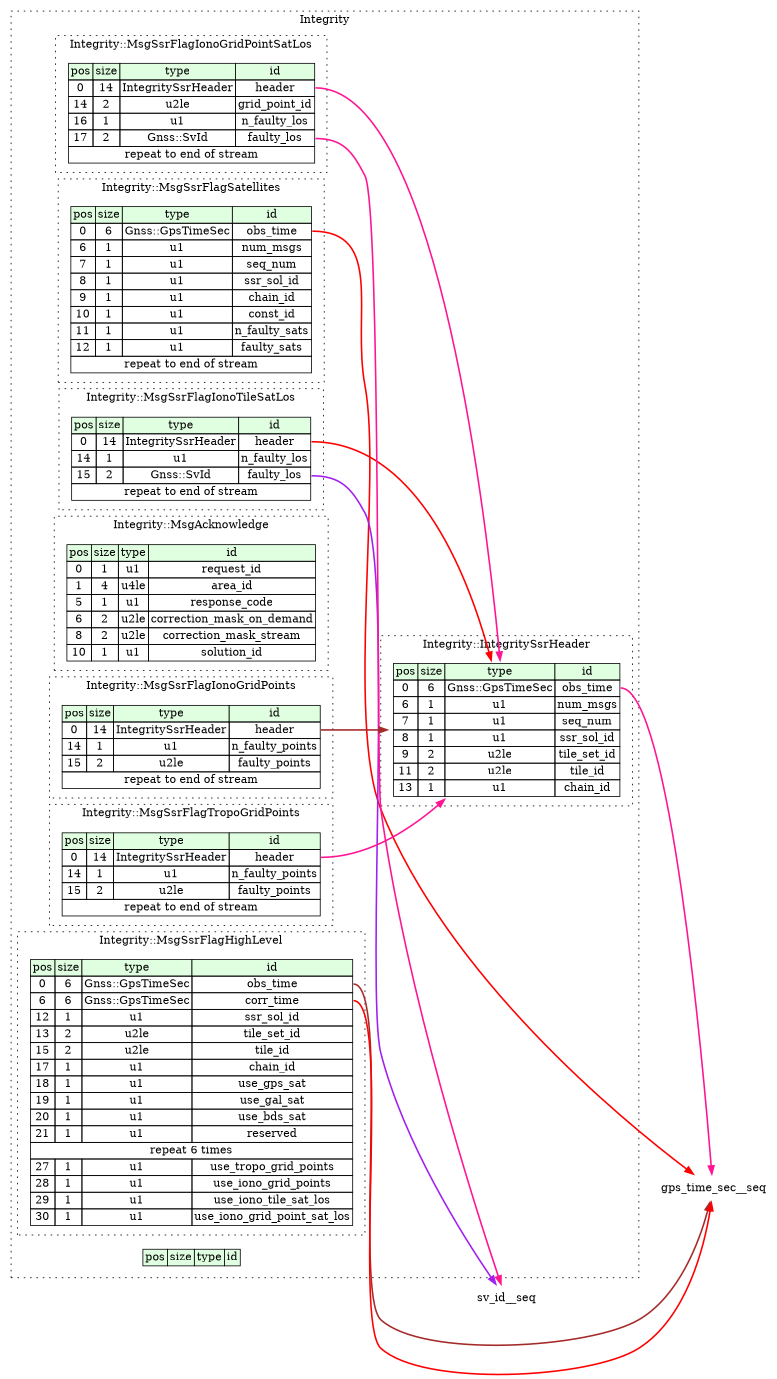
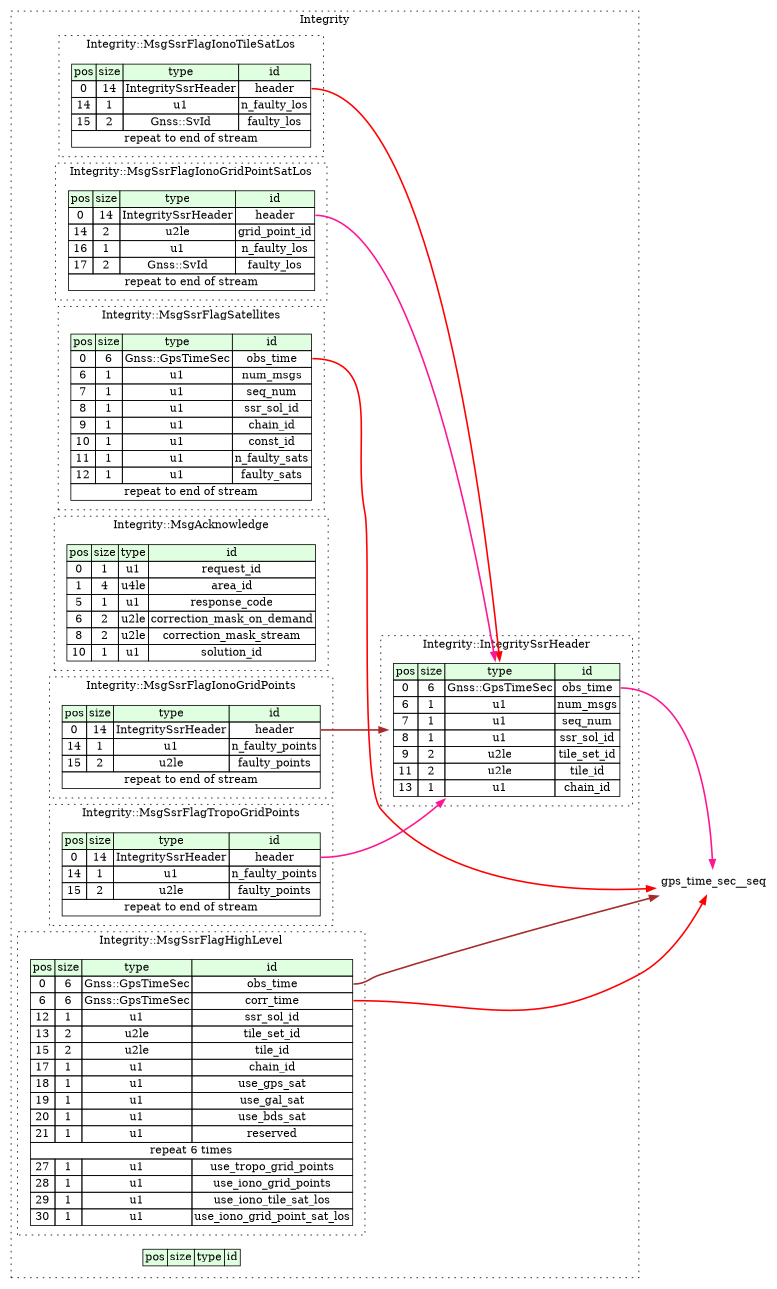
  digraph {
    rankdir=LR
    node [shape=plaintext]
    edge [style=bold tailport=header_type color=deeppink]
    n1 [label=<<TABLE BORDER="0" CELLBORDER="1" CELLSPACING="0"> 				<TR><TD BGCOLOR="#E0FFE0">pos</TD><TD BGCOLOR="#E0FFE0">size</TD><TD BGCOLOR="#E0FFE0">type</TD><TD BGCOLOR="#E0FFE0">id</TD></TR> 				<TR><TD PORT="obs_time_pos">0</TD><TD PORT="obs_time_size">6</TD><TD>Gnss::GpsTimeSec</TD><TD PORT="obs_time_type">obs_time</TD></TR> 				<TR><TD PORT="num_msgs_pos">6</TD><TD PORT="num_msgs_size">1</TD><TD>u1</TD><TD PORT="num_msgs_type">num_msgs</TD></TR> 				<TR><TD PORT="seq_num_pos">7</TD><TD PORT="seq_num_size">1</TD><TD>u1</TD><TD PORT="seq_num_type">seq_num</TD></TR> 				<TR><TD PORT="ssr_sol_id_pos">8</TD><TD PORT="ssr_sol_id_size">1</TD><TD>u1</TD><TD PORT="ssr_sol_id_type">ssr_sol_id</TD></TR> 				<TR><TD PORT="chain_id_pos">9</TD><TD PORT="chain_id_size">1</TD><TD>u1</TD><TD PORT="chain_id_type">chain_id</TD></TR> 				<TR><TD PORT="const_id_pos">10</TD><TD PORT="const_id_size">1</TD><TD>u1</TD><TD PORT="const_id_type">const_id</TD></TR> 				<TR><TD PORT="n_faulty_sats_pos">11</TD><TD PORT="n_faulty_sats_size">1</TD><TD>u1</TD><TD PORT="n_faulty_sats_type">n_faulty_sats</TD></TR> 				<TR><TD PORT="faulty_sats_pos">12</TD><TD PORT="faulty_sats_size">1</TD><TD>u1</TD><TD PORT="faulty_sats_type">faulty_sats</TD></TR> 				<TR><TD COLSPAN="4" PORT="faulty_sats__repeat">repeat to end of stream</TD></TR> 			</TABLE>>]
    n2 [label=<<TABLE BORDER="0" CELLBORDER="1" CELLSPACING="0"> 				<TR><TD BGCOLOR="#E0FFE0">pos</TD><TD BGCOLOR="#E0FFE0">size</TD><TD BGCOLOR="#E0FFE0">type</TD><TD BGCOLOR="#E0FFE0">id</TD></TR> 				<TR><TD PORT="header_pos">0</TD><TD PORT="header_size">14</TD><TD>IntegritySsrHeader</TD><TD PORT="header_type">header</TD></TR> 				<TR><TD PORT="n_faulty_los_pos">14</TD><TD PORT="n_faulty_los_size">1</TD><TD>u1</TD><TD PORT="n_faulty_los_type">n_faulty_los</TD></TR> 				<TR><TD PORT="faulty_los_pos">15</TD><TD PORT="faulty_los_size">2</TD><TD>Gnss::SvId</TD><TD PORT="faulty_los_type">faulty_los</TD></TR> 				<TR><TD COLSPAN="4" PORT="faulty_los__repeat">repeat to end of stream</TD></TR> 			</TABLE>>]
    n3 [label=<<TABLE BORDER="0" CELLBORDER="1" CELLSPACING="0"> 				<TR><TD BGCOLOR="#E0FFE0">pos</TD><TD BGCOLOR="#E0FFE0">size</TD><TD BGCOLOR="#E0FFE0">type</TD><TD BGCOLOR="#E0FFE0">id</TD></TR> 				<TR><TD PORT="header_pos">0</TD><TD PORT="header_size">14</TD><TD>IntegritySsrHeader</TD><TD PORT="header_type">header</TD></TR> 				<TR><TD PORT="grid_point_id_pos">14</TD><TD PORT="grid_point_id_size">2</TD><TD>u2le</TD><TD PORT="grid_point_id_type">grid_point_id</TD></TR> 				<TR><TD PORT="n_faulty_los_pos">16</TD><TD PORT="n_faulty_los_size">1</TD><TD>u1</TD><TD PORT="n_faulty_los_type">n_faulty_los</TD></TR> 				<TR><TD PORT="faulty_los_pos">17</TD><TD PORT="faulty_los_size">2</TD><TD>Gnss::SvId</TD><TD PORT="faulty_los_type">faulty_los</TD></TR> 				<TR><TD COLSPAN="4" PORT="faulty_los__repeat">repeat to end of stream</TD></TR> 			</TABLE>>]
    n4 [label=<<TABLE BORDER="0" CELLBORDER="1" CELLSPACING="0"> 				<TR><TD BGCOLOR="#E0FFE0">pos</TD><TD BGCOLOR="#E0FFE0">size</TD><TD BGCOLOR="#E0FFE0">type</TD><TD BGCOLOR="#E0FFE0">id</TD></TR> 				<TR><TD PORT="obs_time_pos">0</TD><TD PORT="obs_time_size">6</TD><TD>Gnss::GpsTimeSec</TD><TD PORT="obs_time_type">obs_time</TD></TR> 				<TR><TD PORT="num_msgs_pos">6</TD><TD PORT="num_msgs_size">1</TD><TD>u1</TD><TD PORT="num_msgs_type">num_msgs</TD></TR> 				<TR><TD PORT="seq_num_pos">7</TD><TD PORT="seq_num_size">1</TD><TD>u1</TD><TD PORT="seq_num_type">seq_num</TD></TR> 				<TR><TD PORT="ssr_sol_id_pos">8</TD><TD PORT="ssr_sol_id_size">1</TD><TD>u1</TD><TD PORT="ssr_sol_id_type">ssr_sol_id</TD></TR> 				<TR><TD PORT="tile_set_id_pos">9</TD><TD PORT="tile_set_id_size">2</TD><TD>u2le</TD><TD PORT="tile_set_id_type">tile_set_id</TD></TR> 				<TR><TD PORT="tile_id_pos">11</TD><TD PORT="tile_id_size">2</TD><TD>u2le</TD><TD PORT="tile_id_type">tile_id</TD></TR> 				<TR><TD PORT="chain_id_pos">13</TD><TD PORT="chain_id_size">1</TD><TD>u1</TD><TD PORT="chain_id_type">chain_id</TD></TR> 			</TABLE>>]
    n5 [label=<<TABLE BORDER="0" CELLBORDER="1" CELLSPACING="0"> 				<TR><TD BGCOLOR="#E0FFE0">pos</TD><TD BGCOLOR="#E0FFE0">size</TD><TD BGCOLOR="#E0FFE0">type</TD><TD BGCOLOR="#E0FFE0">id</TD></TR> 				<TR><TD PORT="request_id_pos">0</TD><TD PORT="request_id_size">1</TD><TD>u1</TD><TD PORT="request_id_type">request_id</TD></TR> 				<TR><TD PORT="area_id_pos">1</TD><TD PORT="area_id_size">4</TD><TD>u4le</TD><TD PORT="area_id_type">area_id</TD></TR> 				<TR><TD PORT="response_code_pos">5</TD><TD PORT="response_code_size">1</TD><TD>u1</TD><TD PORT="response_code_type">response_code</TD></TR> 				<TR><TD PORT="correction_mask_on_demand_pos">6</TD><TD PORT="correction_mask_on_demand_size">2</TD><TD>u2le</TD><TD PORT="correction_mask_on_demand_type">correction_mask_on_demand</TD></TR> 				<TR><TD PORT="correction_mask_stream_pos">8</TD><TD PORT="correction_mask_stream_size">2</TD><TD>u2le</TD><TD PORT="correction_mask_stream_type">correction_mask_stream</TD></TR> 				<TR><TD PORT="solution_id_pos">10</TD><TD PORT="solution_id_size">1</TD><TD>u1</TD><TD PORT="solution_id_type">solution_id</TD></TR> 			</TABLE>>]
    n6 [label=<<TABLE BORDER="0" CELLBORDER="1" CELLSPACING="0"> 				<TR><TD BGCOLOR="#E0FFE0">pos</TD><TD BGCOLOR="#E0FFE0">size</TD><TD BGCOLOR="#E0FFE0">type</TD><TD BGCOLOR="#E0FFE0">id</TD></TR> 				<TR><TD PORT="header_pos">0</TD><TD PORT="header_size">14</TD><TD>IntegritySsrHeader</TD><TD PORT="header_type">header</TD></TR> 				<TR><TD PORT="n_faulty_points_pos">14</TD><TD PORT="n_faulty_points_size">1</TD><TD>u1</TD><TD PORT="n_faulty_points_type">n_faulty_points</TD></TR> 				<TR><TD PORT="faulty_points_pos">15</TD><TD PORT="faulty_points_size">2</TD><TD>u2le</TD><TD PORT="faulty_points_type">faulty_points</TD></TR> 				<TR><TD COLSPAN="4" PORT="faulty_points__repeat">repeat to end of stream</TD></TR> 			</TABLE>>]
    n7 [label=<<TABLE BORDER="0" CELLBORDER="1" CELLSPACING="0"> 				<TR><TD BGCOLOR="#E0FFE0">pos</TD><TD BGCOLOR="#E0FFE0">size</TD><TD BGCOLOR="#E0FFE0">type</TD><TD BGCOLOR="#E0FFE0">id</TD></TR> 				<TR><TD PORT="header_pos">0</TD><TD PORT="header_size">14</TD><TD>IntegritySsrHeader</TD><TD PORT="header_type">header</TD></TR> 				<TR><TD PORT="n_faulty_points_pos">14</TD><TD PORT="n_faulty_points_size">1</TD><TD>u1</TD><TD PORT="n_faulty_points_type">n_faulty_points</TD></TR> 				<TR><TD PORT="faulty_points_pos">15</TD><TD PORT="faulty_points_size">2</TD><TD>u2le</TD><TD PORT="faulty_points_type">faulty_points</TD></TR> 				<TR><TD COLSPAN="4" PORT="faulty_points__repeat">repeat to end of stream</TD></TR> 			</TABLE>>]
    n8 [label=<<TABLE BORDER="0" CELLBORDER="1" CELLSPACING="0"> 				<TR><TD BGCOLOR="#E0FFE0">pos</TD><TD BGCOLOR="#E0FFE0">size</TD><TD BGCOLOR="#E0FFE0">type</TD><TD BGCOLOR="#E0FFE0">id</TD></TR> 				<TR><TD PORT="obs_time_pos">0</TD><TD PORT="obs_time_size">6</TD><TD>Gnss::GpsTimeSec</TD><TD PORT="obs_time_type">obs_time</TD></TR> 				<TR><TD PORT="corr_time_pos">6</TD><TD PORT="corr_time_size">6</TD><TD>Gnss::GpsTimeSec</TD><TD PORT="corr_time_type">corr_time</TD></TR> 				<TR><TD PORT="ssr_sol_id_pos">12</TD><TD PORT="ssr_sol_id_size">1</TD><TD>u1</TD><TD PORT="ssr_sol_id_type">ssr_sol_id</TD></TR> 				<TR><TD PORT="tile_set_id_pos">13</TD><TD PORT="tile_set_id_size">2</TD><TD>u2le</TD><TD PORT="tile_set_id_type">tile_set_id</TD></TR> 				<TR><TD PORT="tile_id_pos">15</TD><TD PORT="tile_id_size">2</TD><TD>u2le</TD><TD PORT="tile_id_type">tile_id</TD></TR> 				<TR><TD PORT="chain_id_pos">17</TD><TD PORT="chain_id_size">1</TD><TD>u1</TD><TD PORT="chain_id_type">chain_id</TD></TR> 				<TR><TD PORT="use_gps_sat_pos">18</TD><TD PORT="use_gps_sat_size">1</TD><TD>u1</TD><TD PORT="use_gps_sat_type">use_gps_sat</TD></TR> 				<TR><TD PORT="use_gal_sat_pos">19</TD><TD PORT="use_gal_sat_size">1</TD><TD>u1</TD><TD PORT="use_gal_sat_type">use_gal_sat</TD></TR> 				<TR><TD PORT="use_bds_sat_pos">20</TD><TD PORT="use_bds_sat_size">1</TD><TD>u1</TD><TD PORT="use_bds_sat_type">use_bds_sat</TD></TR> 				<TR><TD PORT="reserved_pos">21</TD><TD PORT="reserved_size">1</TD><TD>u1</TD><TD PORT="reserved_type">reserved</TD></TR> 				<TR><TD COLSPAN="4" PORT="reserved__repeat">repeat 6 times</TD></TR> 				<TR><TD PORT="use_tropo_grid_points_pos">27</TD><TD PORT="use_tropo_grid_points_size">1</TD><TD>u1</TD><TD PORT="use_tropo_grid_points_type">use_tropo_grid_points</TD></TR> 				<TR><TD PORT="use_iono_grid_points_pos">28</TD><TD PORT="use_iono_grid_points_size">1</TD><TD>u1</TD><TD PORT="use_iono_grid_points_type">use_iono_grid_points</TD></TR> 				<TR><TD PORT="use_iono_tile_sat_los_pos">29</TD><TD PORT="use_iono_tile_sat_los_size">1</TD><TD>u1</TD><TD PORT="use_iono_tile_sat_los_type">use_iono_tile_sat_los</TD></TR> 				<TR><TD PORT="use_iono_grid_point_sat_los_pos">30</TD><TD PORT="use_iono_grid_point_sat_los_size">1</TD><TD>u1</TD><TD PORT="use_iono_grid_point_sat_los_type">use_iono_grid_point_sat_los</TD></TR> 			</TABLE>>]
    n9 [label=<<TABLE BORDER="0" CELLBORDER="1" CELLSPACING="0"> 			<TR><TD BGCOLOR="#E0FFE0">pos</TD><TD BGCOLOR="#E0FFE0">size</TD><TD BGCOLOR="#E0FFE0">type</TD><TD BGCOLOR="#E0FFE0">id</TD></TR> 		</TABLE>>]
    gps_time_sec__seq [color=deeppink]
-   sv_id__seq [color=gray40]
    subgraph cluster_1 {
      label=Integrity
      style=dotted
      n9
      subgraph cluster_2 {
        label="Integrity::MsgSsrFlagSatellites"
        style=dotted
        n1
      }
      subgraph cluster_3 {
        label="Integrity::MsgSsrFlagIonoTileSatLos"
        style=dotted
        n2
      }
      subgraph cluster_4 {
        label="Integrity::MsgSsrFlagIonoGridPointSatLos"
        style=dotted
        n3
      }
      subgraph cluster_5 {
        label="Integrity::IntegritySsrHeader"
        style=dotted
        n4
      }
      subgraph cluster_6 {
        label="Integrity::MsgAcknowledge"
        style=dotted
        n5
      }
      subgraph cluster_7 {
        label="Integrity::MsgSsrFlagIonoGridPoints"
        style=dotted
        n6
      }
      subgraph cluster_8 {
        label="Integrity::MsgSsrFlagTropoGridPoints"
        style=dotted
        n7
      }
      subgraph cluster_9 {
        label="Integrity::MsgSsrFlagHighLevel"
        style=dotted
        n8
      }
    }
    n1 -> gps_time_sec__seq [tailport=obs_time_type color=red]
    n2 -> n4 [color=red]
-   n2 -> sv_id__seq [tailport=faulty_los_type color=purple]
    n3 -> n4
-   n3 -> sv_id__seq [tailport=faulty_los_type]
    n4 -> gps_time_sec__seq [tailport=obs_time_type]
    n6 -> n4 [color=brown]
    n7 -> n4
    n8 -> gps_time_sec__seq [tailport=obs_time_type color=brown]
    n8 -> gps_time_sec__seq [tailport=corr_time_type color=red]
  }
